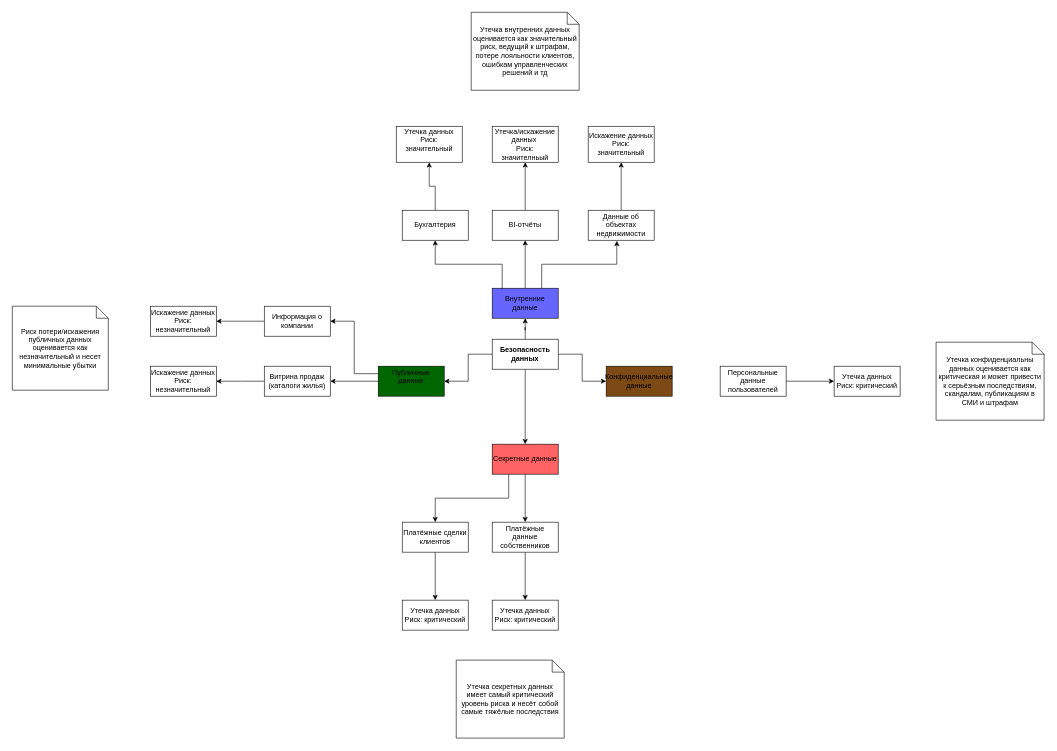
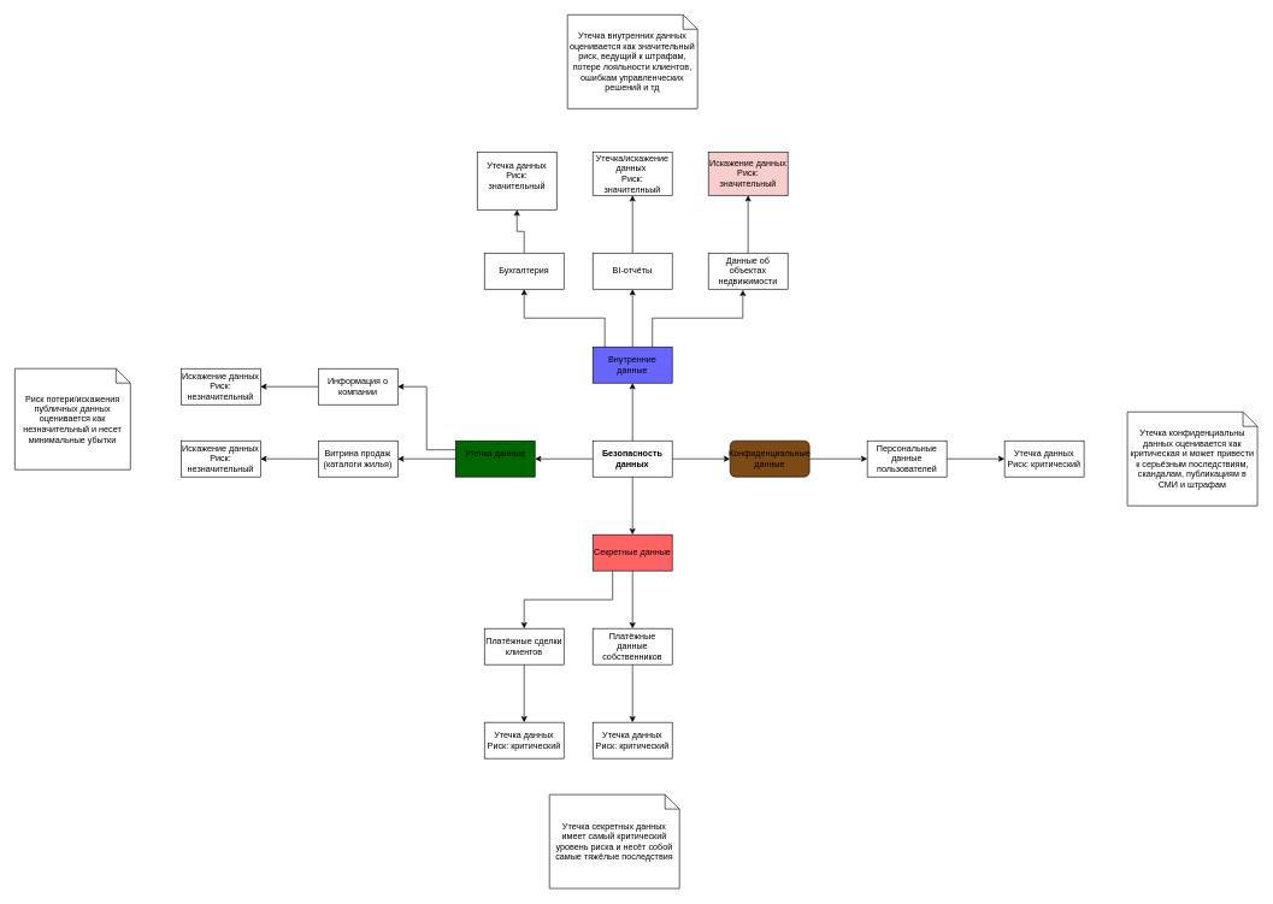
  <mxCell id="0" />
  <mxCell id="1" parent="0" />
  <mxCell id="2" value="" style="edgeStyle=orthogonalEdgeStyle;rounded=0;orthogonalLoop=1;jettySize=auto;html=1;" edge="1" parent="1" source="6" target="8"><mxGeometry relative="1" as="geometry" /></mxCell>
  <mxCell id="3" value="" style="edgeStyle=orthogonalEdgeStyle;rounded=0;orthogonalLoop=1;jettySize=auto;html=1;" edge="1" parent="1" source="6" target="10"><mxGeometry relative="1" as="geometry" /></mxCell>
  <mxCell id="4" value="" style="edgeStyle=orthogonalEdgeStyle;rounded=0;orthogonalLoop=1;jettySize=auto;html=1;" edge="1" parent="1" source="6" target="12"><mxGeometry relative="1" as="geometry" /></mxCell>
  <mxCell id="5" value="" style="edgeStyle=orthogonalEdgeStyle;rounded=0;orthogonalLoop=1;jettySize=auto;html=1;" edge="1" parent="1" source="6" target="14"><mxGeometry relative="1" as="geometry" /></mxCell>
- <mxCell id="6" value="&lt;b&gt;Безопасность данных&lt;/b&gt;" style="html=1;whiteSpace=wrap;fillColor=#FFFFFF;" vertex="1" parent="1"><mxGeometry x="820" y="565" width="110" height="50" as="geometry" /></mxCell>
- <mxCell id="8" value="Конфиденциальные данные" style="html=1;whiteSpace=wrap;fillColor=#7D4914;" vertex="1" parent="1"><mxGeometry x="1010" y="610" width="110" height="50" as="geometry" /></mxCell>
+ <mxCell id="6" value="&lt;b&gt;Безопасность данных&lt;/b&gt;" style="html=1;whiteSpace=wrap;fillColor=#FFFFFF;" vertex="1" parent="1"><mxGeometry x="820" y="610" width="110" height="50" as="geometry" /></mxCell>
+ <mxCell id="7" value="" style="edgeStyle=orthogonalEdgeStyle;rounded=0;orthogonalLoop=1;jettySize=auto;html=1;" edge="1" parent="1" source="8" target="19"><mxGeometry relative="1" as="geometry" /></mxCell>
+ <mxCell id="8" value="Конфиденциальные данные" style="html=1;whiteSpace=wrap;fillColor=#7D4914;rounded=1;" vertex="1" parent="1"><mxGeometry x="1010" y="610" width="110" height="50" as="geometry" /></mxCell>
  <mxCell id="9" value="" style="edgeStyle=orthogonalEdgeStyle;rounded=0;orthogonalLoop=1;jettySize=auto;html=1;" edge="1" parent="1" source="10" target="22"><mxGeometry relative="1" as="geometry" /></mxCell>
  <mxCell id="10" value="Внутренние данные" style="html=1;whiteSpace=wrap;fillColor=#6666FF;" vertex="1" parent="1"><mxGeometry x="820" y="480" width="110" height="50" as="geometry" /></mxCell>
  <mxCell id="11" value="" style="edgeStyle=orthogonalEdgeStyle;rounded=0;orthogonalLoop=1;jettySize=auto;html=1;" edge="1" parent="1" source="12" target="16"><mxGeometry relative="1" as="geometry" /></mxCell>
- <mxCell id="12" value="Публичные данные&lt;div&gt;&lt;br&gt;&lt;/div&gt;" style="html=1;whiteSpace=wrap;fillColor=#006600;" vertex="1" parent="1"><mxGeometry x="630" y="610" width="110" height="50" as="geometry" /></mxCell>
+ <mxCell id="12" value="Утечка данные&lt;div&gt;&lt;br&gt;&lt;/div&gt;" style="html=1;whiteSpace=wrap;fillColor=#006600;" vertex="1" parent="1"><mxGeometry x="630" y="610" width="110" height="50" as="geometry" /></mxCell>
  <mxCell id="13" value="" style="edgeStyle=orthogonalEdgeStyle;rounded=0;orthogonalLoop=1;jettySize=auto;html=1;" edge="1" parent="1" source="14" target="37"><mxGeometry relative="1" as="geometry" /></mxCell>
  <mxCell id="14" value="Секретные данные" style="html=1;whiteSpace=wrap;fillColor=#FF6363;" vertex="1" parent="1"><mxGeometry x="820" y="740" width="110" height="50" as="geometry" /></mxCell>
  <mxCell id="15" value="" style="edgeStyle=orthogonalEdgeStyle;rounded=0;orthogonalLoop=1;jettySize=auto;html=1;" edge="1" parent="1" source="16"><mxGeometry relative="1" as="geometry"><mxPoint x="360" y="635" as="targetPoint" /></mxGeometry></mxCell>
  <mxCell id="16" value="&lt;div&gt;Витрина продаж&lt;br&gt;(каталоги жилья)&lt;/div&gt;" style="html=1;whiteSpace=wrap;" vertex="1" parent="1"><mxGeometry x="440" y="610" width="110" height="50" as="geometry" /></mxCell>
  <mxCell id="17" value="Искажение данных&lt;br&gt;Риск: незначительный" style="html=1;whiteSpace=wrap;" vertex="1" parent="1"><mxGeometry x="250" y="610" width="110" height="50" as="geometry" /></mxCell>
  <mxCell id="18" value="" style="edgeStyle=orthogonalEdgeStyle;rounded=0;orthogonalLoop=1;jettySize=auto;html=1;" edge="1" parent="1" source="19" target="20"><mxGeometry relative="1" as="geometry" /></mxCell>
  <mxCell id="19" value="Персональные данные пользователей" style="html=1;whiteSpace=wrap;" vertex="1" parent="1"><mxGeometry x="1200" y="610" width="110" height="50" as="geometry" /></mxCell>
  <mxCell id="20" value="Утечка данных&lt;br&gt;Риск: критический" style="html=1;whiteSpace=wrap;" vertex="1" parent="1"><mxGeometry x="1390" y="610" width="110" height="50" as="geometry" /></mxCell>
  <mxCell id="21" value="" style="edgeStyle=orthogonalEdgeStyle;rounded=0;orthogonalLoop=1;jettySize=auto;html=1;" edge="1" parent="1" source="22" target="30"><mxGeometry relative="1" as="geometry" /></mxCell>
  <mxCell id="22" value="BI-отчёты" style="html=1;whiteSpace=wrap;" vertex="1" parent="1"><mxGeometry x="820" y="350" width="110" height="50" as="geometry" /></mxCell>
  <mxCell id="23" value="" style="edgeStyle=orthogonalEdgeStyle;rounded=0;orthogonalLoop=1;jettySize=auto;html=1;" edge="1" parent="1" source="24" target="31"><mxGeometry relative="1" as="geometry" /></mxCell>
  <mxCell id="24" value="Данные об объектах недвижимости" style="html=1;whiteSpace=wrap;" vertex="1" parent="1"><mxGeometry x="980" y="350" width="110" height="50" as="geometry" /></mxCell>
  <mxCell id="25" value="" style="edgeStyle=orthogonalEdgeStyle;rounded=0;orthogonalLoop=1;jettySize=auto;html=1;" edge="1" parent="1" source="26" target="29"><mxGeometry relative="1" as="geometry" /></mxCell>
  <mxCell id="26" value="Бухгалтерия" style="html=1;whiteSpace=wrap;" vertex="1" parent="1"><mxGeometry x="670" y="350" width="110" height="50" as="geometry" /></mxCell>
  <mxCell id="27" value="" style="edgeStyle=orthogonalEdgeStyle;rounded=0;orthogonalLoop=1;jettySize=auto;html=1;entryX=0.434;entryY=1.019;entryDx=0;entryDy=0;entryPerimeter=0;exitX=0.75;exitY=0;exitDx=0;exitDy=0;" edge="1" parent="1" source="10" target="24"><mxGeometry relative="1" as="geometry"><mxPoint x="885" y="490" as="sourcePoint" /><mxPoint x="885" y="410" as="targetPoint" /></mxGeometry></mxCell>
  <mxCell id="28" value="" style="edgeStyle=orthogonalEdgeStyle;rounded=0;orthogonalLoop=1;jettySize=auto;html=1;entryX=0.5;entryY=1;entryDx=0;entryDy=0;exitX=0.151;exitY=0.019;exitDx=0;exitDy=0;exitPerimeter=0;" edge="1" parent="1" source="10" target="26"><mxGeometry relative="1" as="geometry"><mxPoint x="913" y="490" as="sourcePoint" /><mxPoint x="1038" y="411" as="targetPoint" /></mxGeometry></mxCell>
- <mxCell id="29" value="Утечка данных&lt;br&gt;Риск: значительный&lt;div&gt;&lt;br&gt;&lt;/div&gt;" style="html=1;whiteSpace=wrap;" vertex="1" parent="1"><mxGeometry x="660" y="210" width="110" height="60" as="geometry" /></mxCell>
+ <mxCell id="29" value="Утечка данных&lt;br&gt;Риск: значительный&lt;div&gt;&lt;br&gt;&lt;/div&gt;" style="html=1;whiteSpace=wrap;" vertex="1" parent="1"><mxGeometry x="660" y="210" width="110" height="80" as="geometry" /></mxCell>
  <mxCell id="30" value="Утечка/искажение данных&amp;nbsp;&lt;br&gt;Риск: значителньый" style="html=1;whiteSpace=wrap;" vertex="1" parent="1"><mxGeometry x="820" y="210" width="110" height="60" as="geometry" /></mxCell>
- <mxCell id="31" value="Искажение данных&lt;br&gt;Риск: значительный" style="html=1;whiteSpace=wrap;" vertex="1" parent="1"><mxGeometry x="980" y="210" width="110" height="60" as="geometry" /></mxCell>
+ <mxCell id="31" value="Искажение данных&lt;br&gt;Риск: значительный" style="html=1;whiteSpace=wrap;fillColor=#f8cecc;" vertex="1" parent="1"><mxGeometry x="980" y="210" width="110" height="60" as="geometry" /></mxCell>
  <mxCell id="32" value="" style="edgeStyle=orthogonalEdgeStyle;rounded=0;orthogonalLoop=1;jettySize=auto;html=1;" edge="1" parent="1" source="33" target="35"><mxGeometry relative="1" as="geometry" /></mxCell>
  <mxCell id="33" value="&lt;div&gt;Информация о компании&lt;/div&gt;" style="html=1;whiteSpace=wrap;" vertex="1" parent="1"><mxGeometry x="440" y="510" width="110" height="50" as="geometry" /></mxCell>
  <mxCell id="34" value="" style="edgeStyle=orthogonalEdgeStyle;rounded=0;orthogonalLoop=1;jettySize=auto;html=1;exitX=0;exitY=0.25;exitDx=0;exitDy=0;entryX=1;entryY=0.5;entryDx=0;entryDy=0;" edge="1" parent="1" source="12" target="33"><mxGeometry relative="1" as="geometry"><mxPoint x="640" y="645" as="sourcePoint" /><mxPoint x="560" y="645" as="targetPoint" /></mxGeometry></mxCell>
  <mxCell id="35" value="&lt;div&gt;Искажение данных&lt;br&gt;Риск: незначительный&lt;/div&gt;" style="html=1;whiteSpace=wrap;" vertex="1" parent="1"><mxGeometry x="250" y="510" width="110" height="50" as="geometry" /></mxCell>
  <mxCell id="36" value="" style="edgeStyle=orthogonalEdgeStyle;rounded=0;orthogonalLoop=1;jettySize=auto;html=1;" edge="1" parent="1" source="37" target="42"><mxGeometry relative="1" as="geometry" /></mxCell>
  <mxCell id="37" value="Платёжные данные собственников" style="html=1;whiteSpace=wrap;" vertex="1" parent="1"><mxGeometry x="820" y="870" width="110" height="50" as="geometry" /></mxCell>
  <mxCell id="38" value="" style="edgeStyle=orthogonalEdgeStyle;rounded=0;orthogonalLoop=1;jettySize=auto;html=1;" edge="1" parent="1" source="39" target="41"><mxGeometry relative="1" as="geometry" /></mxCell>
  <mxCell id="39" value="Платёжные сделки клиентов" style="html=1;whiteSpace=wrap;" vertex="1" parent="1"><mxGeometry x="670" y="870" width="110" height="50" as="geometry" /></mxCell>
  <mxCell id="40" value="" style="edgeStyle=orthogonalEdgeStyle;rounded=0;orthogonalLoop=1;jettySize=auto;html=1;exitX=0.25;exitY=1;exitDx=0;exitDy=0;entryX=0.5;entryY=0;entryDx=0;entryDy=0;" edge="1" parent="1" source="14" target="39"><mxGeometry relative="1" as="geometry"><mxPoint x="885" y="800" as="sourcePoint" /><mxPoint x="885" y="880" as="targetPoint" /></mxGeometry></mxCell>
  <mxCell id="41" value="Утечка данных&lt;br&gt;Риск: критический" style="html=1;whiteSpace=wrap;" vertex="1" parent="1"><mxGeometry x="670" y="1000" width="110" height="50" as="geometry" /></mxCell>
  <mxCell id="42" value="Утечка данных&lt;br&gt;Риск: критический" style="html=1;whiteSpace=wrap;" vertex="1" parent="1"><mxGeometry x="820" y="1000" width="110" height="50" as="geometry" /></mxCell>
  <mxCell id="43" value="Риск потери/искажения публичных данных оценивается как незначительный и несет минимальные убытки" style="shape=note;size=20;whiteSpace=wrap;html=1;" vertex="1" parent="1"><mxGeometry x="20" y="510" width="160" height="140" as="geometry" /></mxCell>
  <mxCell id="44" value="Утечка внутренних данных оценивается как значительный риск, ведущий к штрафам, потере лояльности клиентов, ошибкам управленческих решений и тд" style="shape=note;size=20;whiteSpace=wrap;html=1;" vertex="1" parent="1"><mxGeometry x="785" y="20" width="180" height="130" as="geometry" /></mxCell>
  <mxCell id="45" value="Утечка конфиденциальны данных оценивается как критическая и может привести к серьёзным последствиям, скандалам, публикациям в СМИ и штрафам" style="shape=note;size=20;whiteSpace=wrap;html=1;" vertex="1" parent="1"><mxGeometry x="1560" y="570" width="180" height="130" as="geometry" /></mxCell>
  <mxCell id="46" value="Утечка секретных данных имеет самый критический уровень риска и несёт собой самые тяжёлые последствия" style="shape=note;size=20;whiteSpace=wrap;html=1;" vertex="1" parent="1"><mxGeometry x="760" y="1100" width="180" height="130" as="geometry" /></mxCell>
